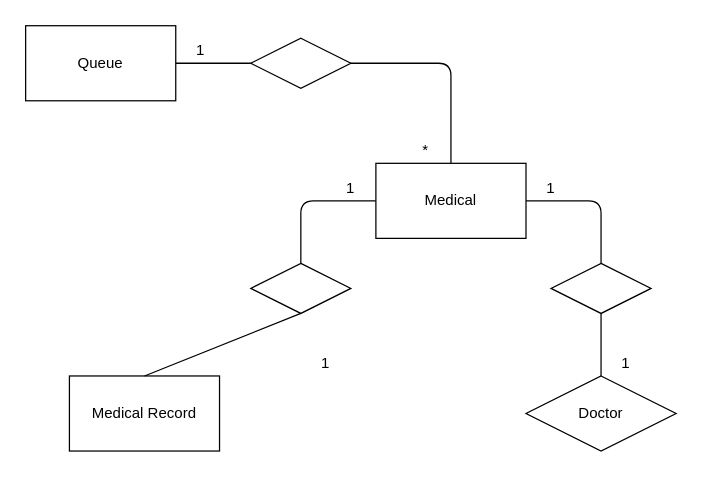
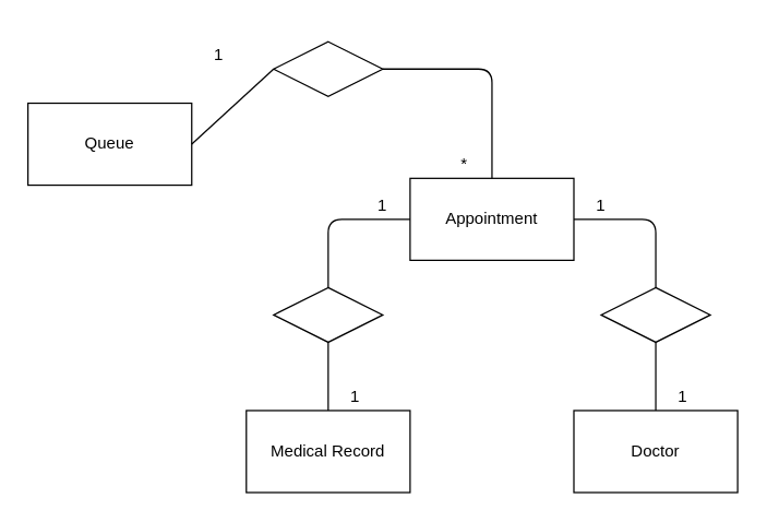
  <mxCell id="0" />
  <mxCell id="1" parent="0" />
- <mxCell id="2" value="Medical Record" style="rounded=0;whiteSpace=wrap;html=1;" vertex="1" parent="1"><mxGeometry x="55" y="300" width="120" height="60" as="geometry" /></mxCell>
- <mxCell id="3" value="Queue" style="rounded=0;whiteSpace=wrap;html=1;" vertex="1" parent="1"><mxGeometry x="20" y="20" width="120" height="60" as="geometry" /></mxCell>
- <mxCell id="4" value="Medical" style="rounded=0;whiteSpace=wrap;html=1;" vertex="1" parent="1"><mxGeometry x="300" y="130" width="120" height="60" as="geometry" /></mxCell>
- <mxCell id="5" value="Doctor" style="rhombus;whiteSpace=wrap;html=1;" vertex="1" parent="1"><mxGeometry x="420" y="300" width="120" height="60" as="geometry" /></mxCell>
+ <mxCell id="2" value="Medical Record" style="rounded=0;whiteSpace=wrap;html=1;" vertex="1" parent="1"><mxGeometry x="180" y="300" width="120" height="60" as="geometry" /></mxCell>
+ <mxCell id="3" value="Queue" style="rounded=0;whiteSpace=wrap;html=1;" vertex="1" parent="1"><mxGeometry x="20" y="75" width="120" height="60" as="geometry" /></mxCell>
+ <mxCell id="4" value="Appointment" style="rounded=0;whiteSpace=wrap;html=1;" vertex="1" parent="1"><mxGeometry x="300" y="130" width="120" height="60" as="geometry" /></mxCell>
+ <mxCell id="5" value="Doctor" style="rounded=0;whiteSpace=wrap;html=1;" vertex="1" parent="1"><mxGeometry x="420" y="300" width="120" height="60" as="geometry" /></mxCell>
  <mxCell id="6" value="" style="rhombus;whiteSpace=wrap;html=1;" vertex="1" parent="1"><mxGeometry x="200" y="210" width="80" height="40" as="geometry" /></mxCell>
  <mxCell id="7" value="" style="endArrow=none;html=1;exitX=0;exitY=0.5;exitDx=0;exitDy=0;entryX=0.5;entryY=0;entryDx=0;entryDy=0;endFill=0;" edge="1" parent="1" source="4" target="6"><mxGeometry width="50" height="50" relative="1" as="geometry"><mxPoint x="260" y="510" as="sourcePoint" /><mxPoint x="310" y="460" as="targetPoint" /><Array as="points"><mxPoint x="240" y="160" /></Array></mxGeometry></mxCell>
  <mxCell id="8" value="" style="endArrow=none;html=1;exitX=0.5;exitY=0;exitDx=0;exitDy=0;entryX=0.5;entryY=1;entryDx=0;entryDy=0;" edge="1" parent="1" source="2" target="6"><mxGeometry width="50" height="50" relative="1" as="geometry"><mxPoint x="260" y="510" as="sourcePoint" /><mxPoint x="310" y="460" as="targetPoint" /></mxGeometry></mxCell>
  <mxCell id="9" value="1" style="text;html=1;strokeColor=none;fillColor=none;align=center;verticalAlign=middle;whiteSpace=wrap;rounded=0;" vertex="1" parent="1"><mxGeometry x="240" y="280" width="40" height="20" as="geometry" /></mxCell>
  <mxCell id="10" value="1" style="text;html=1;strokeColor=none;fillColor=none;align=center;verticalAlign=middle;whiteSpace=wrap;rounded=0;" vertex="1" parent="1"><mxGeometry x="260" y="140" width="40" height="20" as="geometry" /></mxCell>
  <mxCell id="11" value="" style="rhombus;whiteSpace=wrap;html=1;" vertex="1" parent="1"><mxGeometry x="440" y="210" width="80" height="40" as="geometry" /></mxCell>
  <mxCell id="12" value="" style="endArrow=none;html=1;exitX=1;exitY=0.5;exitDx=0;exitDy=0;entryX=0.5;entryY=0;entryDx=0;entryDy=0;" edge="1" parent="1" source="4" target="11"><mxGeometry width="50" height="50" relative="1" as="geometry"><mxPoint x="260" y="510" as="sourcePoint" /><mxPoint x="310" y="460" as="targetPoint" /><Array as="points"><mxPoint x="480" y="160" /></Array></mxGeometry></mxCell>
  <mxCell id="13" value="" style="endArrow=none;html=1;entryX=0.5;entryY=1;entryDx=0;entryDy=0;exitX=0.5;exitY=0;exitDx=0;exitDy=0;" edge="1" parent="1" source="5" target="11"><mxGeometry width="50" height="50" relative="1" as="geometry"><mxPoint x="260" y="510" as="sourcePoint" /><mxPoint x="310" y="460" as="targetPoint" /></mxGeometry></mxCell>
  <mxCell id="14" value="1" style="text;html=1;strokeColor=none;fillColor=none;align=center;verticalAlign=middle;whiteSpace=wrap;rounded=0;" vertex="1" parent="1"><mxGeometry x="480" y="280" width="40" height="20" as="geometry" /></mxCell>
  <mxCell id="15" value="1" style="text;html=1;strokeColor=none;fillColor=none;align=center;verticalAlign=middle;whiteSpace=wrap;rounded=0;" vertex="1" parent="1"><mxGeometry x="420" y="140" width="40" height="20" as="geometry" /></mxCell>
  <mxCell id="16" value="" style="rhombus;whiteSpace=wrap;html=1;" vertex="1" parent="1"><mxGeometry x="200" y="30" width="80" height="40" as="geometry" /></mxCell>
  <mxCell id="17" value="" style="endArrow=none;html=1;exitX=1;exitY=0.5;exitDx=0;exitDy=0;entryX=0.5;entryY=0;entryDx=0;entryDy=0;" edge="1" parent="1" source="16" target="4"><mxGeometry width="50" height="50" relative="1" as="geometry"><mxPoint x="270" y="190" as="sourcePoint" /><mxPoint x="320" y="140" as="targetPoint" /><Array as="points"><mxPoint x="360" y="50" /></Array></mxGeometry></mxCell>
  <mxCell id="18" value="" style="endArrow=none;html=1;exitX=1;exitY=0.5;exitDx=0;exitDy=0;entryX=0;entryY=0.5;entryDx=0;entryDy=0;" edge="1" parent="1" source="3" target="16"><mxGeometry width="50" height="50" relative="1" as="geometry"><mxPoint x="270" y="190" as="sourcePoint" /><mxPoint x="320" y="140" as="targetPoint" /></mxGeometry></mxCell>
  <mxCell id="19" value="1" style="text;html=1;strokeColor=none;fillColor=none;align=center;verticalAlign=middle;whiteSpace=wrap;rounded=0;" vertex="1" parent="1"><mxGeometry x="140" y="30" width="40" height="20" as="geometry" /></mxCell>
  <mxCell id="20" value="*" style="text;html=1;strokeColor=none;fillColor=none;align=center;verticalAlign=middle;whiteSpace=wrap;rounded=0;" vertex="1" parent="1"><mxGeometry x="320" y="110" width="40" height="20" as="geometry" /></mxCell>
